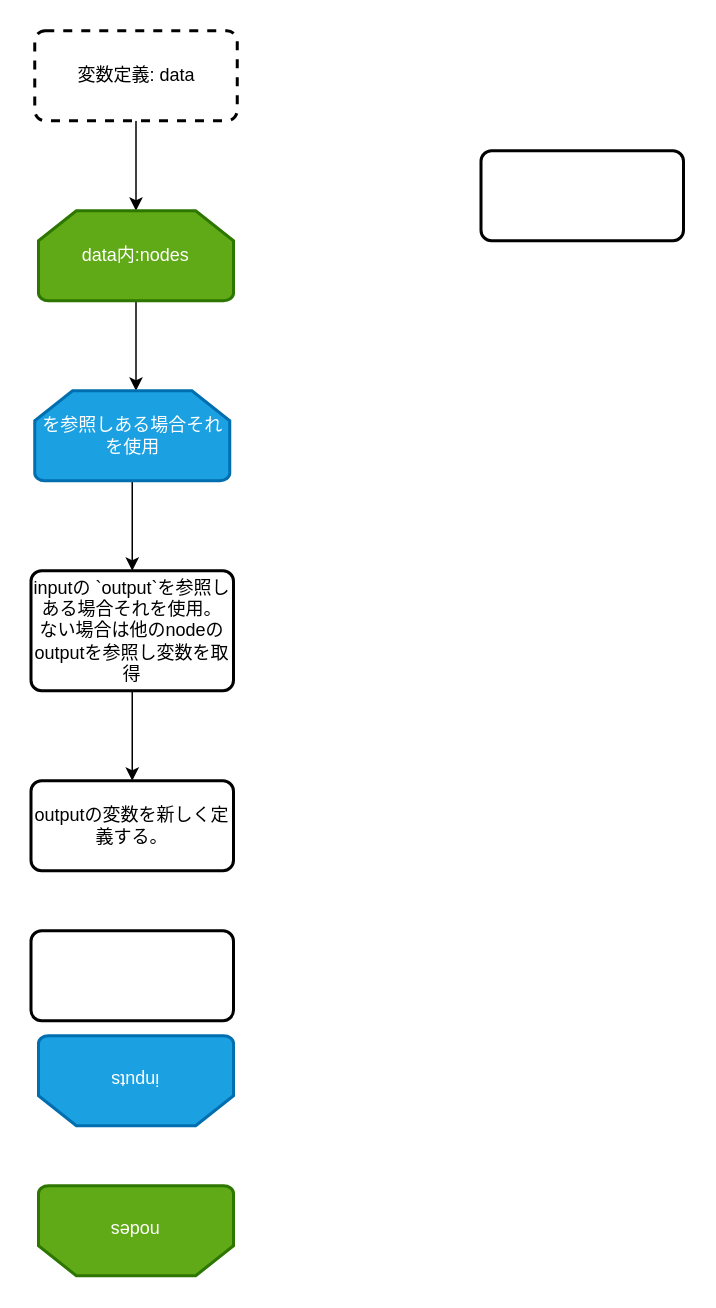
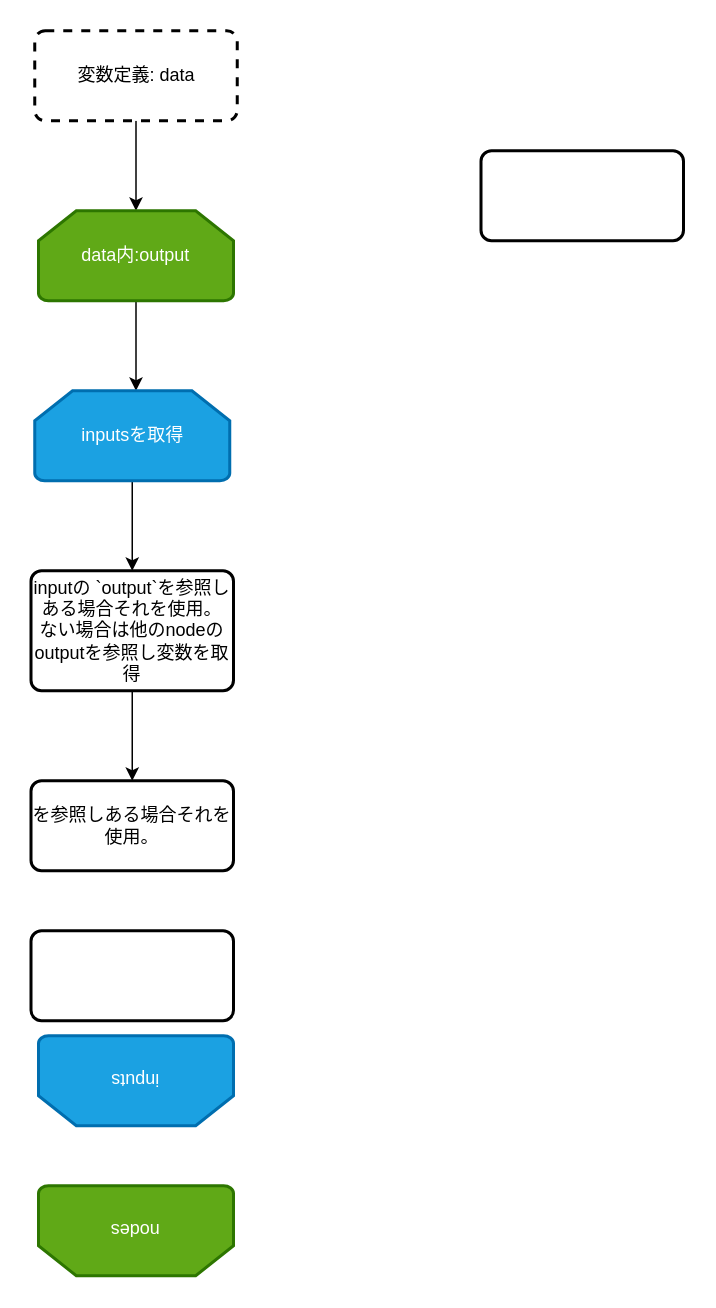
  <mxCell id="0" />
  <mxCell id="1" parent="0" />
  <mxCell id="2" style="edgeStyle=orthogonalEdgeStyle;rounded=0;orthogonalLoop=1;jettySize=auto;html=1;entryX=0.5;entryY=0;entryDx=0;entryDy=0;entryPerimeter=0;" edge="1" parent="1" source="3" target="5"><mxGeometry relative="1" as="geometry"><mxPoint x="90" y="160" as="targetPoint" /></mxGeometry></mxCell>
  <mxCell id="3" value="変数定義: data" style="rounded=1;whiteSpace=wrap;html=1;absoluteArcSize=1;arcSize=14;strokeWidth=2;dashed=1;" vertex="1" parent="1"><mxGeometry x="22.5" y="20" width="135" height="60" as="geometry" /></mxCell>
  <mxCell id="4" value="" style="edgeStyle=orthogonalEdgeStyle;rounded=0;orthogonalLoop=1;jettySize=auto;html=1;" edge="1" parent="1" source="5"><mxGeometry relative="1" as="geometry"><mxPoint x="90" y="260" as="targetPoint" /></mxGeometry></mxCell>
- <mxCell id="5" value="data内:nodes" style="strokeWidth=2;html=1;shape=mxgraph.flowchart.loop_limit;whiteSpace=wrap;fillColor=#60a917;strokeColor=#2D7600;fontColor=#ffffff;" vertex="1" parent="1"><mxGeometry x="25" y="140" width="130" height="60" as="geometry" /></mxCell>
+ <mxCell id="5" value="data内:output" style="strokeWidth=2;html=1;shape=mxgraph.flowchart.loop_limit;whiteSpace=wrap;fillColor=#60a917;strokeColor=#2D7600;fontColor=#ffffff;" vertex="1" parent="1"><mxGeometry x="25" y="140" width="130" height="60" as="geometry" /></mxCell>
  <mxCell id="6" value="nodes" style="strokeWidth=2;html=1;shape=mxgraph.flowchart.loop_limit;whiteSpace=wrap;rotation=-180;fillColor=#60a917;strokeColor=#2D7600;fontColor=#ffffff;" vertex="1" parent="1"><mxGeometry x="25" y="790" width="130" height="60" as="geometry" /></mxCell>
  <mxCell id="7" value="" style="rounded=1;whiteSpace=wrap;html=1;absoluteArcSize=1;arcSize=14;strokeWidth=2;" vertex="1" parent="1"><mxGeometry x="320" y="100" width="135" height="60" as="geometry" /></mxCell>
  <mxCell id="8" value="" style="edgeStyle=orthogonalEdgeStyle;rounded=0;orthogonalLoop=1;jettySize=auto;html=1;" edge="1" parent="1" source="9" target="12"><mxGeometry relative="1" as="geometry" /></mxCell>
- <mxCell id="9" value="を参照しある場合それを使用" style="strokeWidth=2;html=1;shape=mxgraph.flowchart.loop_limit;whiteSpace=wrap;fillColor=#1ba1e2;strokeColor=#006EAF;fontColor=#ffffff;" vertex="1" parent="1"><mxGeometry x="22.5" y="260" width="130" height="60" as="geometry" /></mxCell>
+ <mxCell id="9" value="inputsを取得" style="strokeWidth=2;html=1;shape=mxgraph.flowchart.loop_limit;whiteSpace=wrap;fillColor=#1ba1e2;strokeColor=#006EAF;fontColor=#ffffff;" vertex="1" parent="1"><mxGeometry x="22.5" y="260" width="130" height="60" as="geometry" /></mxCell>
  <mxCell id="10" value="inputs" style="strokeWidth=2;html=1;shape=mxgraph.flowchart.loop_limit;whiteSpace=wrap;rotation=-180;fillColor=#1ba1e2;strokeColor=#006EAF;fontColor=#ffffff;" vertex="1" parent="1"><mxGeometry x="25" y="690" width="130" height="60" as="geometry" /></mxCell>
  <mxCell id="11" value="" style="edgeStyle=orthogonalEdgeStyle;rounded=0;orthogonalLoop=1;jettySize=auto;html=1;" edge="1" parent="1" source="12" target="13"><mxGeometry relative="1" as="geometry" /></mxCell>
  <mxCell id="12" value="inputの `output`を参照しある場合それを使用。&lt;br&gt;ない場合は他のnodeのoutputを参照し変数を取得" style="rounded=1;whiteSpace=wrap;html=1;absoluteArcSize=1;arcSize=14;strokeWidth=2;" vertex="1" parent="1"><mxGeometry x="20" y="380" width="135" height="80" as="geometry" /></mxCell>
- <mxCell id="13" value="outputの変数を新しく定義する。" style="rounded=1;whiteSpace=wrap;html=1;absoluteArcSize=1;arcSize=14;strokeWidth=2;" vertex="1" parent="1"><mxGeometry x="20" y="520" width="135" height="60" as="geometry" /></mxCell>
+ <mxCell id="13" value="を参照しある場合それを使用。" style="rounded=1;whiteSpace=wrap;html=1;absoluteArcSize=1;arcSize=14;strokeWidth=2;" vertex="1" parent="1"><mxGeometry x="20" y="520" width="135" height="60" as="geometry" /></mxCell>
  <mxCell id="14" value="" style="rounded=1;whiteSpace=wrap;html=1;absoluteArcSize=1;arcSize=14;strokeWidth=2;" vertex="1" parent="1"><mxGeometry x="20" y="620" width="135" height="60" as="geometry" /></mxCell>
